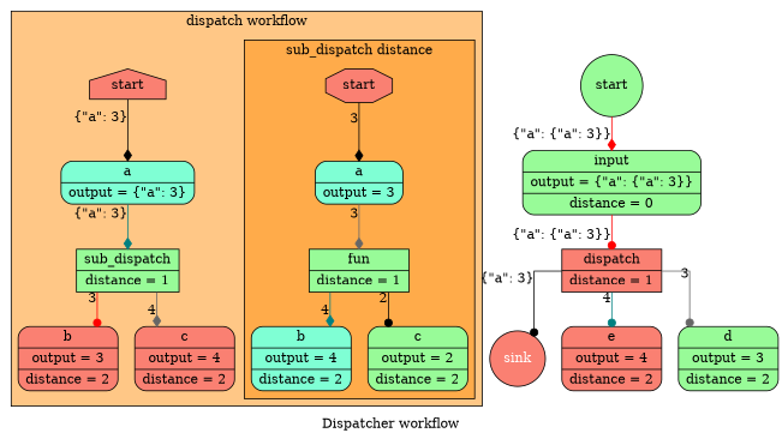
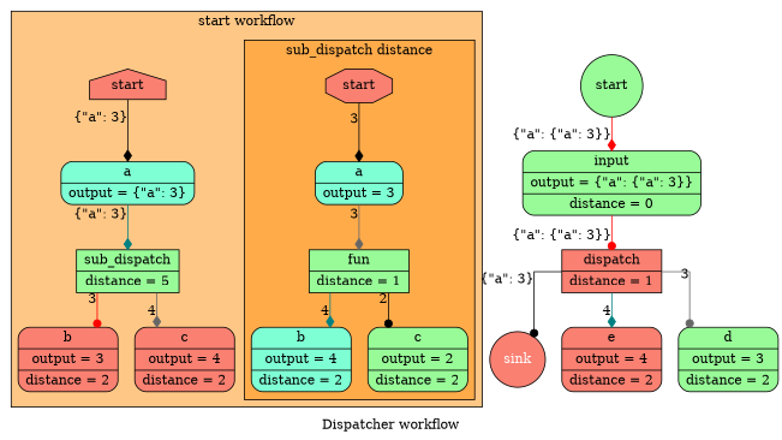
  digraph {
    label="Dispatcher workflow"
    splines=ortho
    node [fillcolor=salmon shape=Mrecord style=filled]
    edge [arrowhead=diamond color=black xlabel=3]
    n1 [label=start shape=octagon]
    n2 [fillcolor=aquamarine label="{ a | output = 3 }"]
    n3 [fillcolor=palegreen label="{ fun | distance = 1 }" shape=record]
    n4 [fillcolor=aquamarine label="{ b | output = 4 | distance = 2 }"]
    n5 [fillcolor=palegreen label="{ c | output = 2 | distance = 2 }"]
    n6 [label=start shape=house]
    n7 [fillcolor=aquamarine label="{ a | output = \{&quot;a&quot;: 3\} }"]
-   n8 [fillcolor=palegreen label="{ sub_dispatch | distance = 1 }" shape=record]
+   n8 [fillcolor=palegreen label="{ sub_dispatch | distance = 5 }" shape=record]
    n9 [label="{ b | output = 3 | distance = 2 }"]
    n10 [label="{ c | output = 4 | distance = 2 }"]
    n11 [fillcolor=palegreen label=start shape=circle]
    n12 [fillcolor=palegreen label="{ input | output = \{&quot;a&quot;: \{&quot;a&quot;: 3\}\} | distance = 0 }"]
    n13 [label="{ dispatch | distance = 1 }" shape=record]
    n14 [fontcolor=white label=sink shape=circle]
    n15 [label="{ e | output = 4 | distance = 2 }"]
    n16 [fillcolor=palegreen label="{ d | output = 3 | distance = 2 }"]
    subgraph cluster_1 {
      fillcolor="#FF8F0F80"
-     label="dispatch workflow"
+     label="start workflow"
      style=filled
      n6
      n7
      n8
      n9
      n10
      subgraph cluster_2 {
        fillcolor="#FF8F0F80"
        label="sub_dispatch distance"
        style=filled
        n1
        n2
        n3
        n4
        n5
      }
    }
    n1 -> n2
    n2 -> n3 [color=gray40]
    n3 -> n4 [color=teal xlabel=4]
    n3 -> n5 [arrowhead=dot xlabel=2]
    n6 -> n7 [xlabel="\{&quot;a&quot;: 3\}"]
    n7 -> n8 [color=teal xlabel="\{&quot;a&quot;: 3\}"]
    n8 -> n9 [arrowhead=dot color=red]
    n8 -> n10 [color=gray40 xlabel=4]
    n11 -> n12 [color=red xlabel="\{&quot;a&quot;: \{&quot;a&quot;: 3\}\}"]
    n12 -> n13 [arrowhead=dot color=red xlabel="\{&quot;a&quot;: \{&quot;a&quot;: 3\}\}"]
    n13 -> n14 [arrowhead=dot xlabel="\{&quot;a&quot;: 3\}"]
-   n13 -> n15 [arrowhead=dot color=teal xlabel=4]
+   n13 -> n15 [color=teal xlabel=4]
    n13 -> n16 [arrowhead=dot color=gray40]
  }
